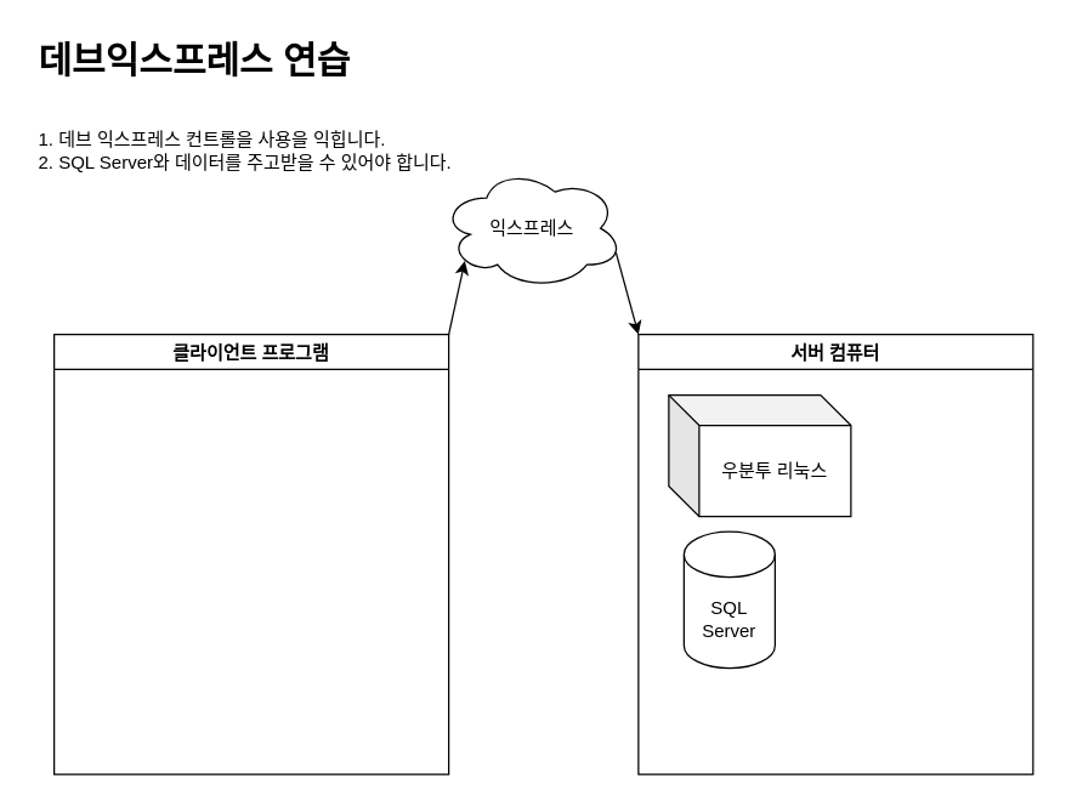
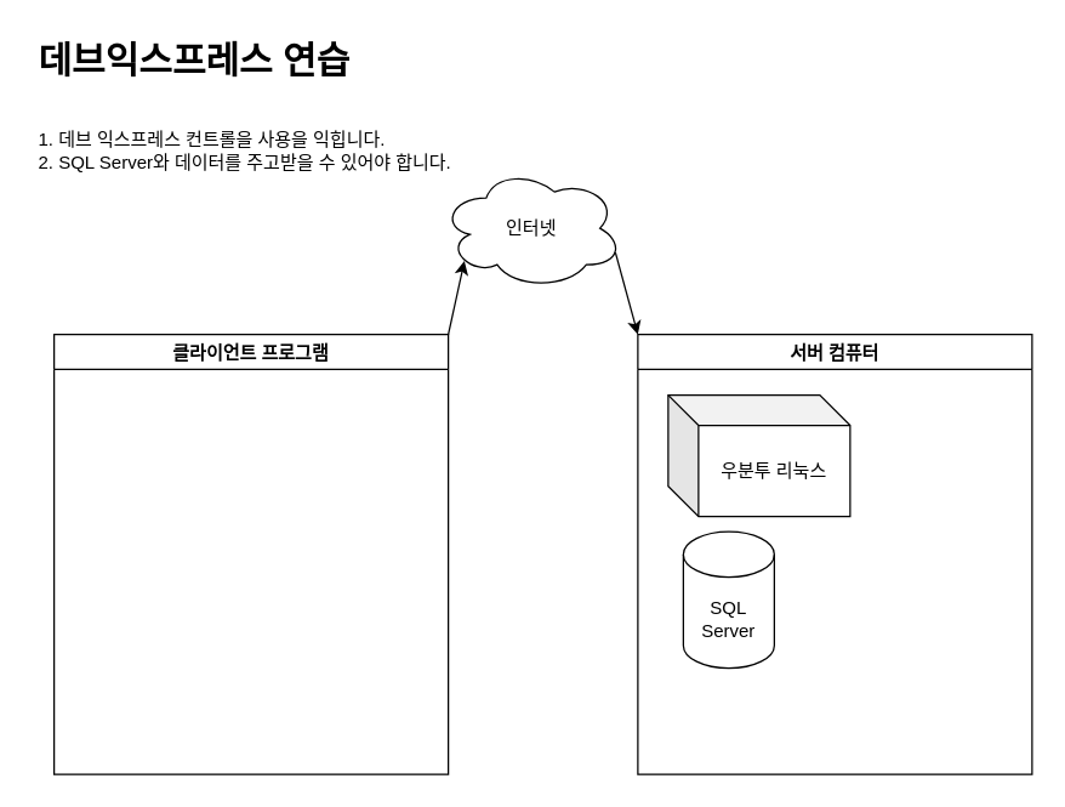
  <mxCell id="0" />
  <mxCell id="1" parent="0" />
  <mxCell id="2" value="&lt;h1&gt;데브익스프레스 연습&amp;nbsp;&lt;/h1&gt;&lt;div&gt;&lt;br&gt;&lt;/div&gt;&lt;div&gt;1. 데브 익스프레스 컨트롤을 사용을 익힙니다.&lt;/div&gt;&lt;div&gt;2. SQL Server와 데이터를 주고받을 수 있어야 합니다.&amp;nbsp;&lt;/div&gt;" style="text;html=1;strokeColor=none;fillColor=none;spacing=5;spacingTop=-20;whiteSpace=wrap;overflow=hidden;rounded=0;" vertex="1" parent="1"><mxGeometry x="20" y="20" width="290" height="120" as="geometry" /></mxCell>
  <mxCell id="3" value="" style="endArrow=classic;html=1;rounded=0;exitX=1;exitY=0;exitDx=0;exitDy=0;entryX=0.13;entryY=0.77;entryDx=0;entryDy=0;entryPerimeter=0;" edge="1" parent="1" source="9" target="4"><mxGeometry width="50" height="50" relative="1" as="geometry"><mxPoint x="220" y="300" as="sourcePoint" /><mxPoint x="430" y="290" as="targetPoint" /></mxGeometry></mxCell>
- <mxCell id="4" value="익스프레스" style="ellipse;shape=cloud;whiteSpace=wrap;html=1;" vertex="1" parent="1"><mxGeometry x="290" y="110" width="120" height="80" as="geometry" /></mxCell>
+ <mxCell id="4" value="인터넷" style="ellipse;shape=cloud;whiteSpace=wrap;html=1;" vertex="1" parent="1"><mxGeometry x="290" y="110" width="120" height="80" as="geometry" /></mxCell>
  <mxCell id="5" value="" style="endArrow=classic;html=1;rounded=0;exitX=0.96;exitY=0.7;exitDx=0;exitDy=0;exitPerimeter=0;entryX=0;entryY=0;entryDx=0;entryDy=0;" edge="1" parent="1" source="4" target="6"><mxGeometry width="50" height="50" relative="1" as="geometry"><mxPoint x="380" y="370" as="sourcePoint" /><mxPoint x="410" y="385" as="targetPoint" /></mxGeometry></mxCell>
  <mxCell id="6" value="서버 컴퓨터" style="swimlane;" vertex="1" parent="1"><mxGeometry x="420" y="220" width="260" height="290" as="geometry" /></mxCell>
  <mxCell id="7" value="SQL Server" style="shape=cylinder3;whiteSpace=wrap;html=1;boundedLbl=1;backgroundOutline=1;size=15;" vertex="1" parent="6"><mxGeometry x="30" y="130" width="60" height="90" as="geometry" /></mxCell>
  <mxCell id="8" value="우분투 리눅스" style="shape=cube;whiteSpace=wrap;html=1;boundedLbl=1;backgroundOutline=1;darkOpacity=0.05;darkOpacity2=0.1;" vertex="1" parent="6"><mxGeometry x="20" y="40" width="120" height="80" as="geometry" /></mxCell>
  <mxCell id="9" value="클라이언트 프로그램" style="swimlane;" vertex="1" parent="1"><mxGeometry x="35" y="220" width="260" height="290" as="geometry" /></mxCell>
